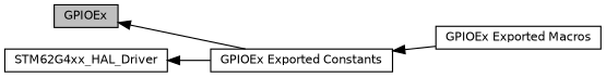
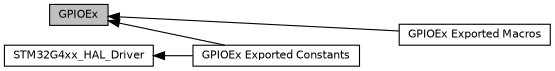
  digraph {
    rankdir=LR
    node [color=black fillcolor=white fontname=Helvetica fontsize=10 shape=box style=filled]
    edge [dir=back fontname=Helvetica fontsize=10 labelfontname=Helvetica labelfontsize=10 shape=plaintext style=solid]
    n1 [height=0.2 label="GPIOEx Exported Macros" width=0.4]
    n2 [height=0.2 label="GPIOEx Exported Constants" width=0.4]
    n3 [fillcolor=grey75 fontcolor=black height=0.2 label=GPIOEx width=0.4]
-   n4 [height=0.2 label=STM62G4xx_HAL_Driver width=0.4]
-   n2 -> n1
+   n4 [height=0.2 label=STM32G4xx_HAL_Driver width=0.4]
+   n3 -> n1
    n3 -> n2
    n4 -> n2
  }
